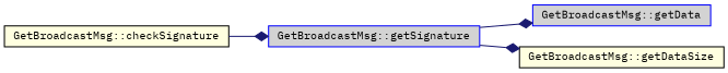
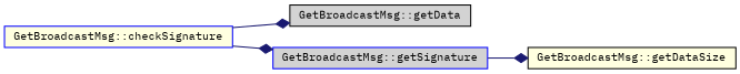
  digraph {
    fontname="IBM Plex Mono"
    rankdir=LR
    node [color=blue fillcolor=lightyellow fontname="IBM Plex Mono" fontsize=10 shape=record style=filled]
    edge [arrowhead=diamond color=midnightblue fontname="IBM Plex Mono" fontsize=10 labelfontname=Helvetica labelfontsize=10 style=solid]
-   n1 [color=black fontcolor=black height=0.2 label="GetBroadcastMsg::checkSignature" width=0.4]
-   n2 [fillcolor=lightgrey height=0.2 label="GetBroadcastMsg::getData" width=0.4]
+   n1 [fontcolor=black height=0.2 label="GetBroadcastMsg::checkSignature" width=0.4]
+   n2 [color=black fillcolor=lightgrey height=0.2 label="GetBroadcastMsg::getData" width=0.4]
    n3 [fillcolor=lightgrey height=0.2 label="GetBroadcastMsg::getSignature" width=0.4]
    n4 [color=black height=0.2 label="GetBroadcastMsg::getDataSize" width=0.4]
-   n3 -> n2
+   n1 -> n2
    n1 -> n3
    n3 -> n4
  }
